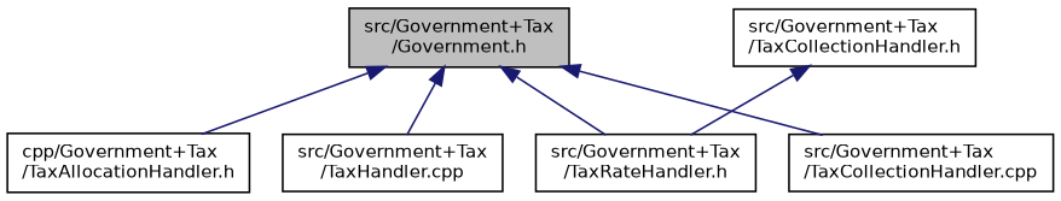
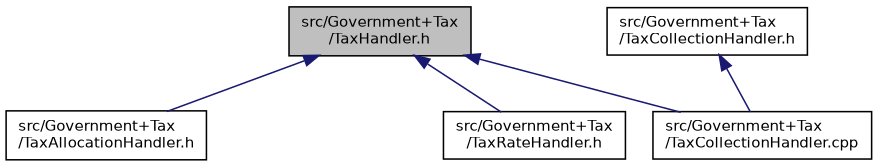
  digraph {
    node [color=black fillcolor=white fontname=Helvetica fontsize=10 shape=record style=filled]
    edge [color=midnightblue dir=back fontname=Helvetica fontsize=10 labelfontname=Helvetica labelfontsize=10 style=solid]
-   n1 [fillcolor=grey75 fontcolor=black height=0.2 label="src/Government+Tax\l/Government.h" width=0.4]
-   n2 [height=0.2 label="cpp/Government+Tax\l/TaxAllocationHandler.h" width=0.4]
-   n3 [height=0.2 label="src/Government+Tax\l/TaxHandler.cpp" width=0.4]
+   n1 [fillcolor=grey75 fontcolor=black height=0.2 label="src/Government+Tax\l/TaxHandler.h" width=0.4]
+   n2 [height=0.2 label="src/Government+Tax\l/TaxAllocationHandler.h" width=0.4]
    n4 [height=0.2 label="src/Government+Tax\l/TaxRateHandler.h" width=0.4]
    n5 [height=0.2 label="src/Government+Tax\l/TaxCollectionHandler.cpp" width=0.4]
    n6 [height=0.2 label="src/Government+Tax\l/TaxCollectionHandler.h" width=0.4]
    n1 -> n2
-   n1 -> n3
    n1 -> n4
    n1 -> n5
-   n6 -> n4
+   n6 -> n5
  }
